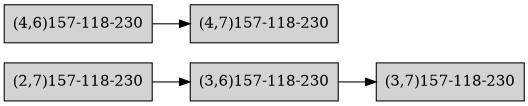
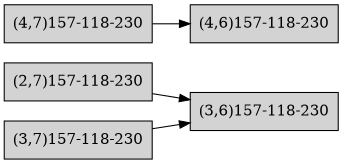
  digraph {
    rankdir=LR
    node [shape=record style=filled]
    n1 [label="{(2,7)157-118-230}"]
    n2 [label="{(3,6)157-118-230}"]
    n3 [label="{(3,7)157-118-230}"]
    n4 [label="{(4,6)157-118-230}"]
    n5 [label="{(4,7)157-118-230}"]
    n1 -> n2
-   n2 -> n3
-   n4 -> n5
+   n3 -> n2
+   n5 -> n4
  }
